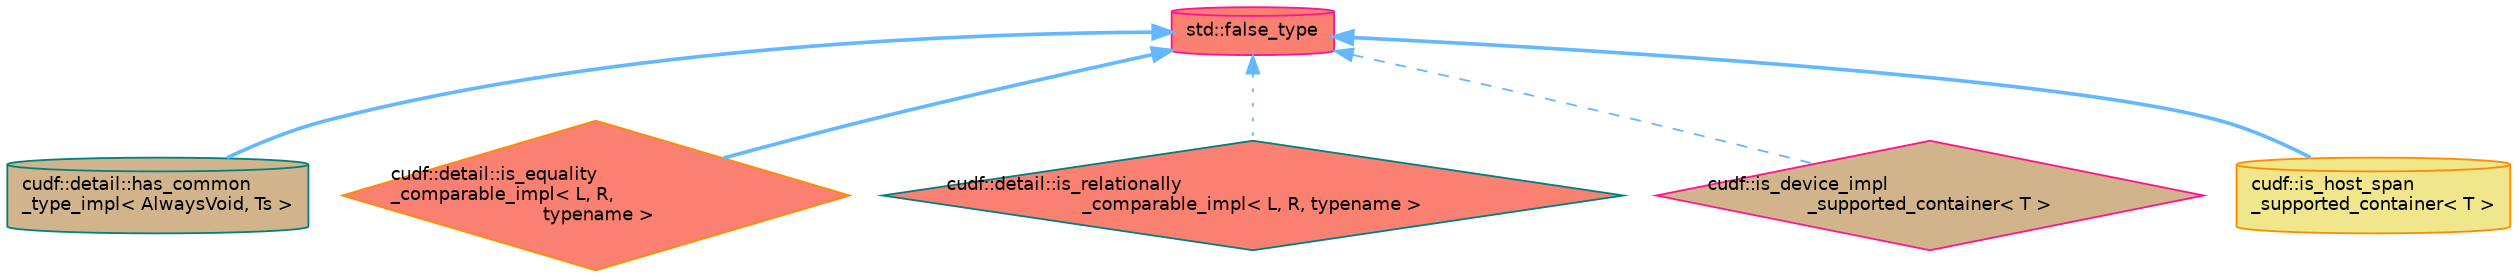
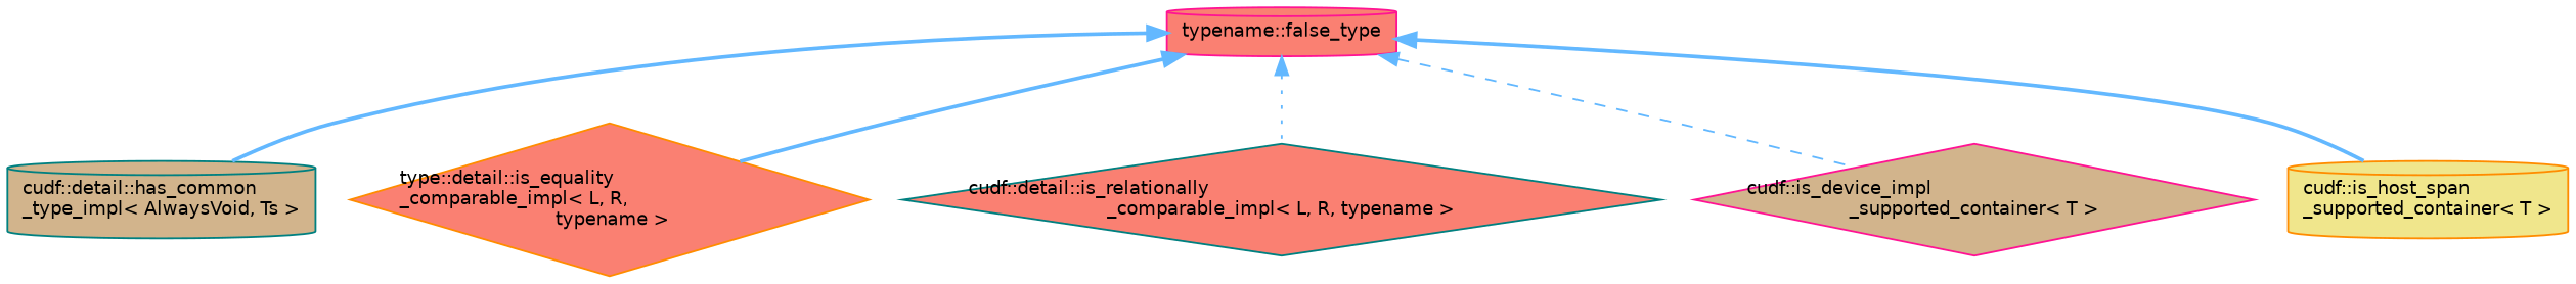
  digraph {
    rankdir=TB
    node [color=deeppink fillcolor=salmon fontname=Helvetica fontsize=10 shape=cylinder style=filled]
    edge [color=steelblue1 dir=back fontname=Helvetica fontsize=10 labelfontname=Helvetica labelfontsize=10 style=bold]
-   n1 [height=0.2 label="std::false_type" width=0.4]
+   n1 [height=0.2 label="typename::false_type" width=0.4]
    n2 [color=teal fillcolor=tan height=0.2 label="cudf::detail::has_common\l_type_impl\< AlwaysVoid, Ts \>" width=0.4]
-   n3 [color=darkorange height=0.2 label="cudf::detail::is_equality\l_comparable_impl\< L, R,\l typename \>" shape=diamond width=0.4]
+   n3 [color=darkorange height=0.2 label="type::detail::is_equality\l_comparable_impl\< L, R,\l typename \>" shape=diamond width=0.4]
    n4 [color=teal height=0.2 label="cudf::detail::is_relationally\l_comparable_impl\< L, R, typename \>" shape=diamond width=0.4]
    n5 [fillcolor=tan height=0.2 label="cudf::is_device_impl\l_supported_container\< T \>" shape=diamond width=0.4]
    n6 [color=darkorange fillcolor=khaki height=0.2 label="cudf::is_host_span\l_supported_container\< T \>" width=0.4]
    n1 -> n2
    n1 -> n3
    n1 -> n4 [style=dotted]
    n1 -> n5 [style=dashed]
    n1 -> n6
  }
